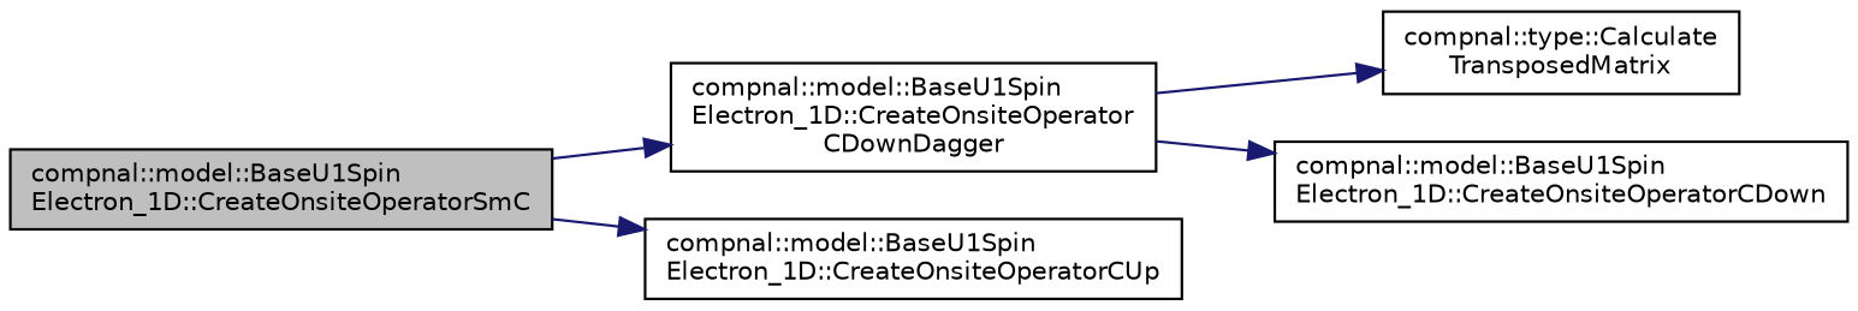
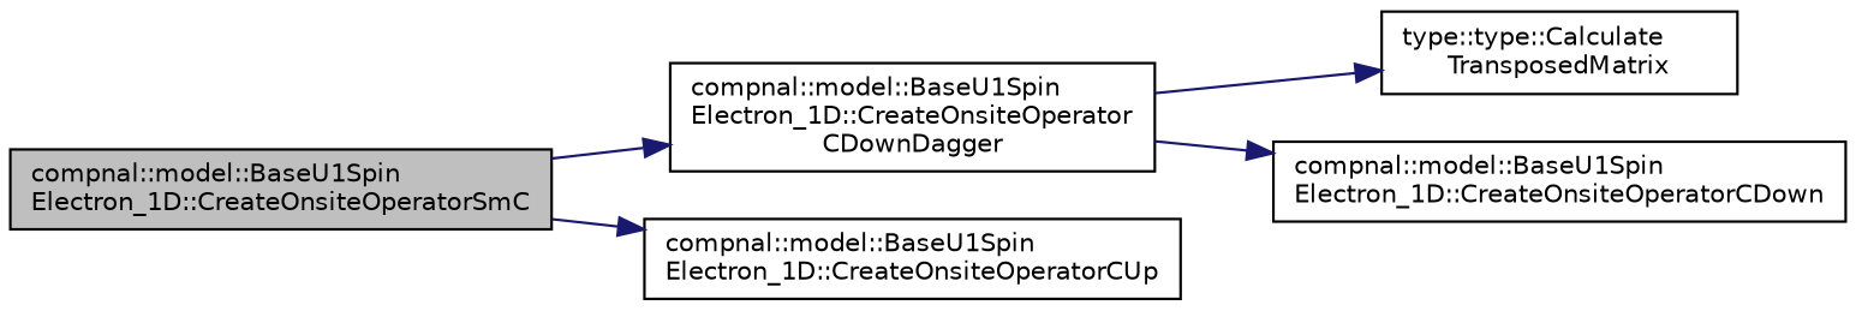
  digraph {
    rankdir=LR
    node [color=black fillcolor=white fontname=Helvetica fontsize=10 shape=record style=filled]
    edge [color=midnightblue fontname=Helvetica fontsize=10 labelfontname=Helvetica labelfontsize=10 style=solid]
    n1 [fillcolor=grey75 fontcolor=black height=0.2 label="compnal::model::BaseU1Spin\lElectron_1D::CreateOnsiteOperatorSmC" width=0.4]
    n2 [height=0.2 label="compnal::model::BaseU1Spin\lElectron_1D::CreateOnsiteOperator\lCDownDagger" width=0.4]
    n3 [height=0.2 label="compnal::model::BaseU1Spin\lElectron_1D::CreateOnsiteOperatorCUp" width=0.4]
-   n4 [height=0.2 label="compnal::type::Calculate\lTransposedMatrix" width=0.4]
+   n4 [height=0.2 label="type::type::Calculate\lTransposedMatrix" width=0.4]
    n5 [height=0.2 label="compnal::model::BaseU1Spin\lElectron_1D::CreateOnsiteOperatorCDown" width=0.4]
    n1 -> n2
    n1 -> n3
    n2 -> n4
    n2 -> n5
  }
